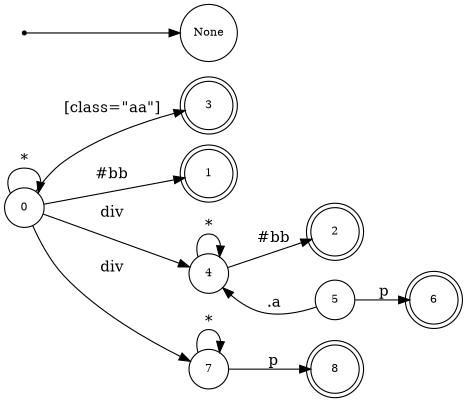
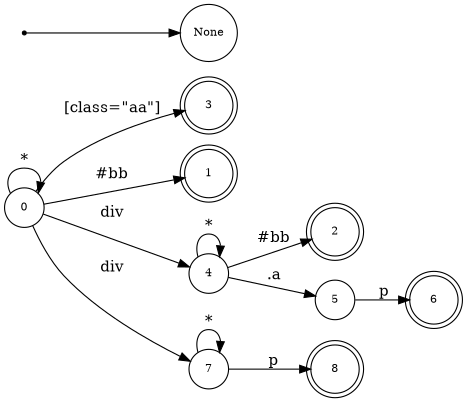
  digraph {
    rankdir=LR
    node [fontsize=10 shape=doublecircle]
    n1 [label=8]
    n2 [label=6]
    n3 [label=2]
    n4 [label=3]
    n5 [label=1]
    __start [shape=point]
    None [shape=circle]
    n8 [label=4 shape=circle]
    n9 [label=5 shape=circle]
    n10 [label=0 shape=circle]
    n11 [label=7 shape=circle]
    subgraph sub_1 {
      n1
      n2
      n3
      n4
      n5
    }
    __start -> None
    n8 -> n3 [label="#bb"]
    n8 -> n8 [label="*"]
-   n9 -> n8 [label=".a"]
+   n8 -> n9 [label=".a"]
    n9 -> n2 [label=p]
    n10 -> n4 [label="[class=\"aa\"]"]
    n10 -> n5 [label="#bb"]
    n10 -> n8 [label=div]
    n10 -> n10 [label="*"]
    n10 -> n11 [label=div]
    n11 -> n1 [label=p]
    n11 -> n11 [label="*"]
  }
